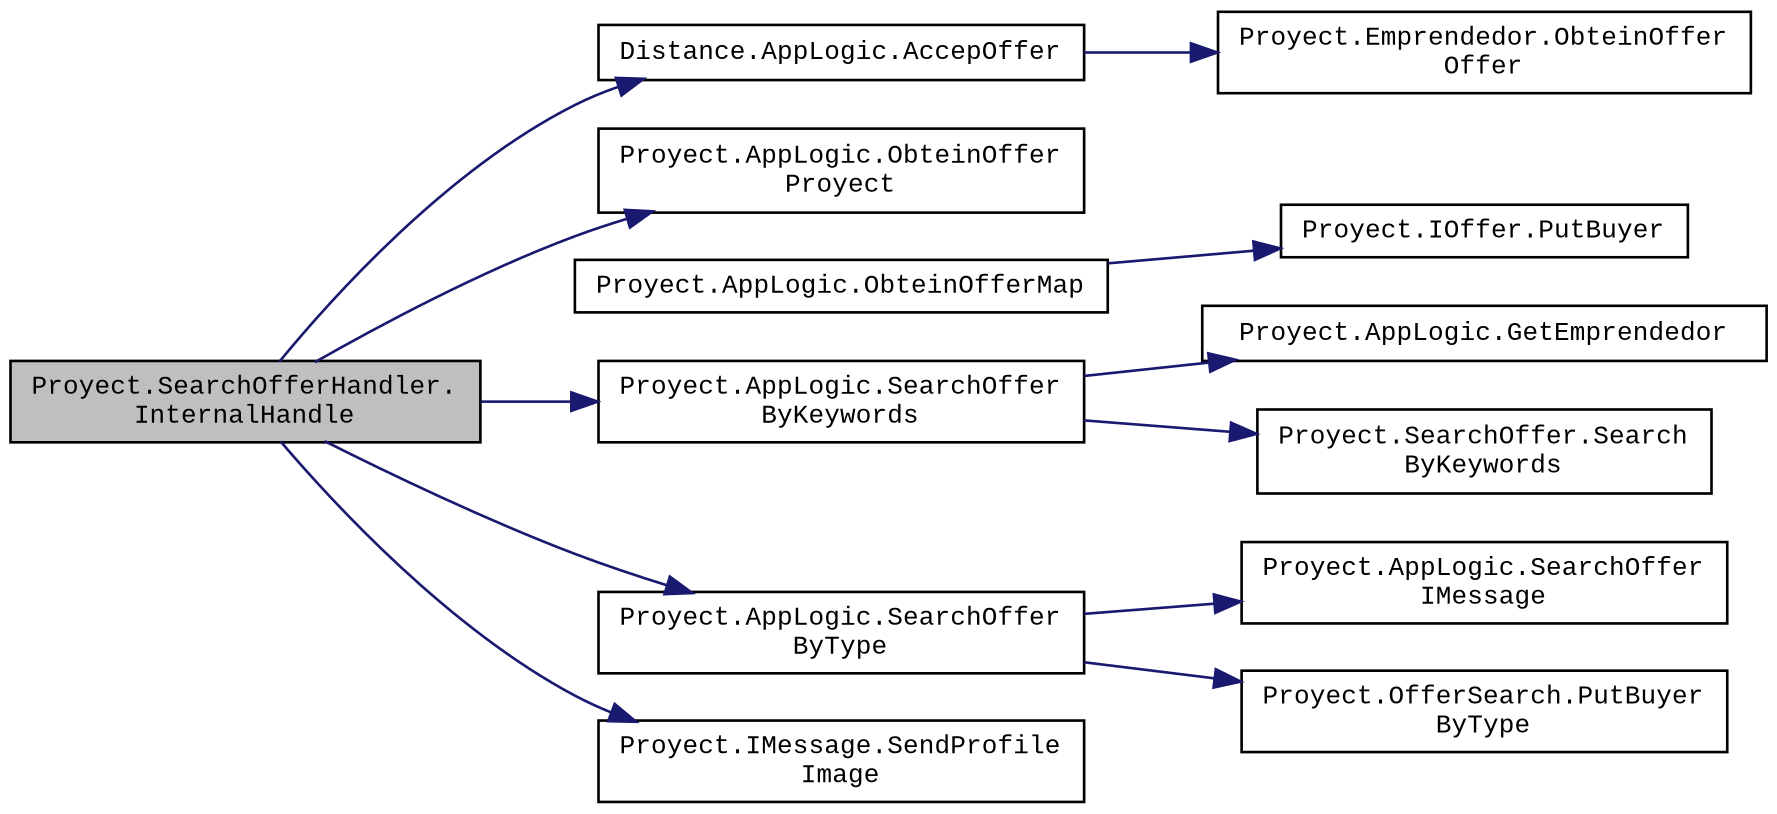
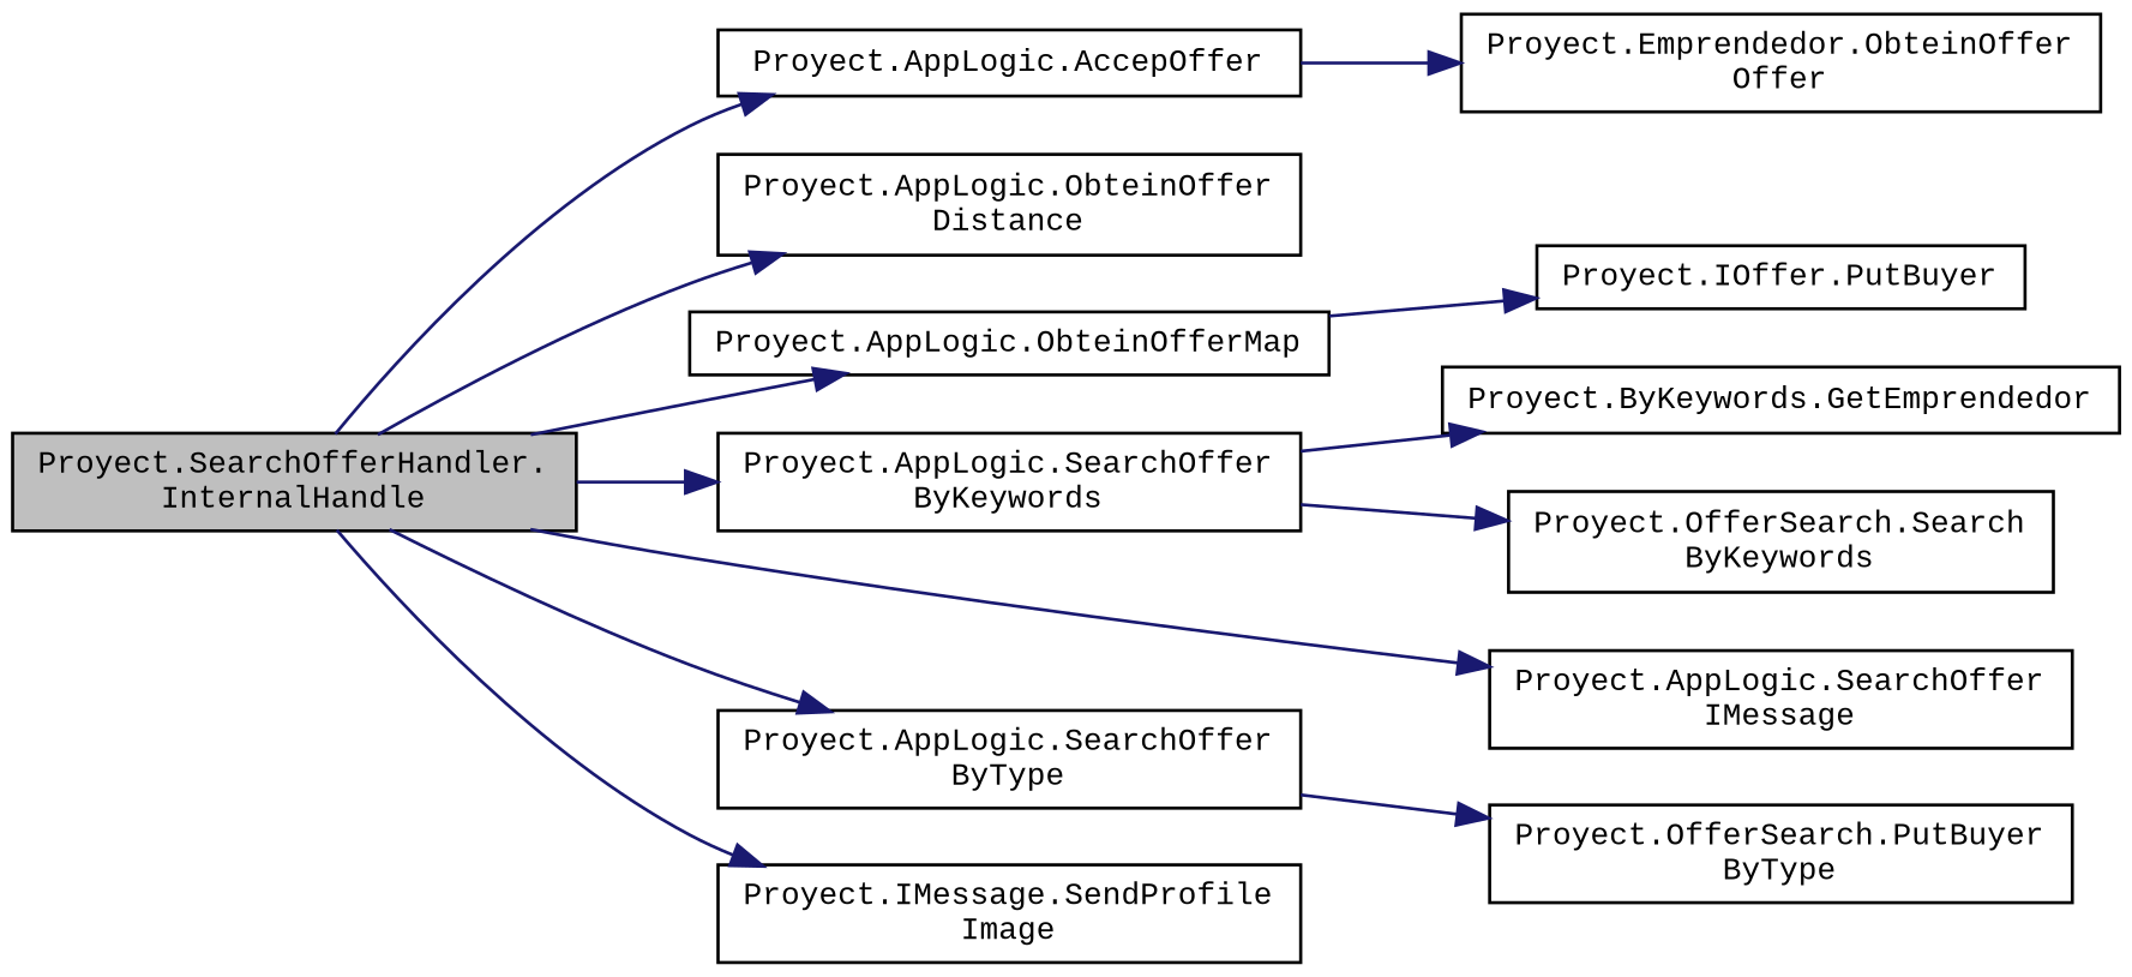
  digraph {
    fontname="Liberation Mono"
    rankdir=LR
    node [color=black fillcolor=white fontname="Liberation Mono" fontsize=10 shape=record style=filled]
    edge [color=midnightblue fontname="Liberation Mono" fontsize=10 labelfontname=Helvetica labelfontsize=10 style=solid]
    n1 [fillcolor=grey75 fontcolor=black height=0.2 label="Proyect.SearchOfferHandler.\lInternalHandle" width=0.4]
-   n2 [height=0.2 label="Distance.AppLogic.AccepOffer" width=0.4]
-   n3 [height=0.2 label="Proyect.AppLogic.ObteinOffer\lProyect" width=0.4]
+   n2 [height=0.2 label="Proyect.AppLogic.AccepOffer" width=0.4]
+   n3 [height=0.2 label="Proyect.AppLogic.ObteinOffer\lDistance" width=0.4]
    n4 [height=0.2 label="Proyect.AppLogic.ObteinOfferMap" width=0.4]
    n5 [height=0.2 label="Proyect.AppLogic.SearchOffer\lByKeywords" width=0.4]
    n6 [height=0.2 label="Proyect.AppLogic.SearchOffer\lByType" width=0.4]
    n7 [height=0.2 label="Proyect.AppLogic.SearchOffer\lIMessage" width=0.4]
    n8 [height=0.2 label="Proyect.IMessage.SendProfile\lImage" width=0.4]
    n9 [height=0.2 label="Proyect.Emprendedor.ObteinOffer\lOffer" width=0.4]
-   n10 [height=0.2 label="Proyect.AppLogic.GetEmprendedor" width=0.4]
+   n10 [height=0.2 label="Proyect.ByKeywords.GetEmprendedor" width=0.4]
    n11 [height=0.2 label="Proyect.IOffer.PutBuyer" width=0.4]
-   n12 [height=0.2 label="Proyect.SearchOffer.Search\lByKeywords" width=0.4]
+   n12 [height=0.2 label="Proyect.OfferSearch.Search\lByKeywords" width=0.4]
    n13 [height=0.2 label="Proyect.OfferSearch.PutBuyer\lByType" width=0.4]
    n1 -> n2
    n1 -> n3
+   n1 -> n4
    n1 -> n5
    n1 -> n6
-   n6 -> n7
+   n1 -> n7
    n1 -> n8
    n2 -> n9
    n4 -> n11
    n5 -> n10
    n5 -> n12
    n6 -> n13
  }
